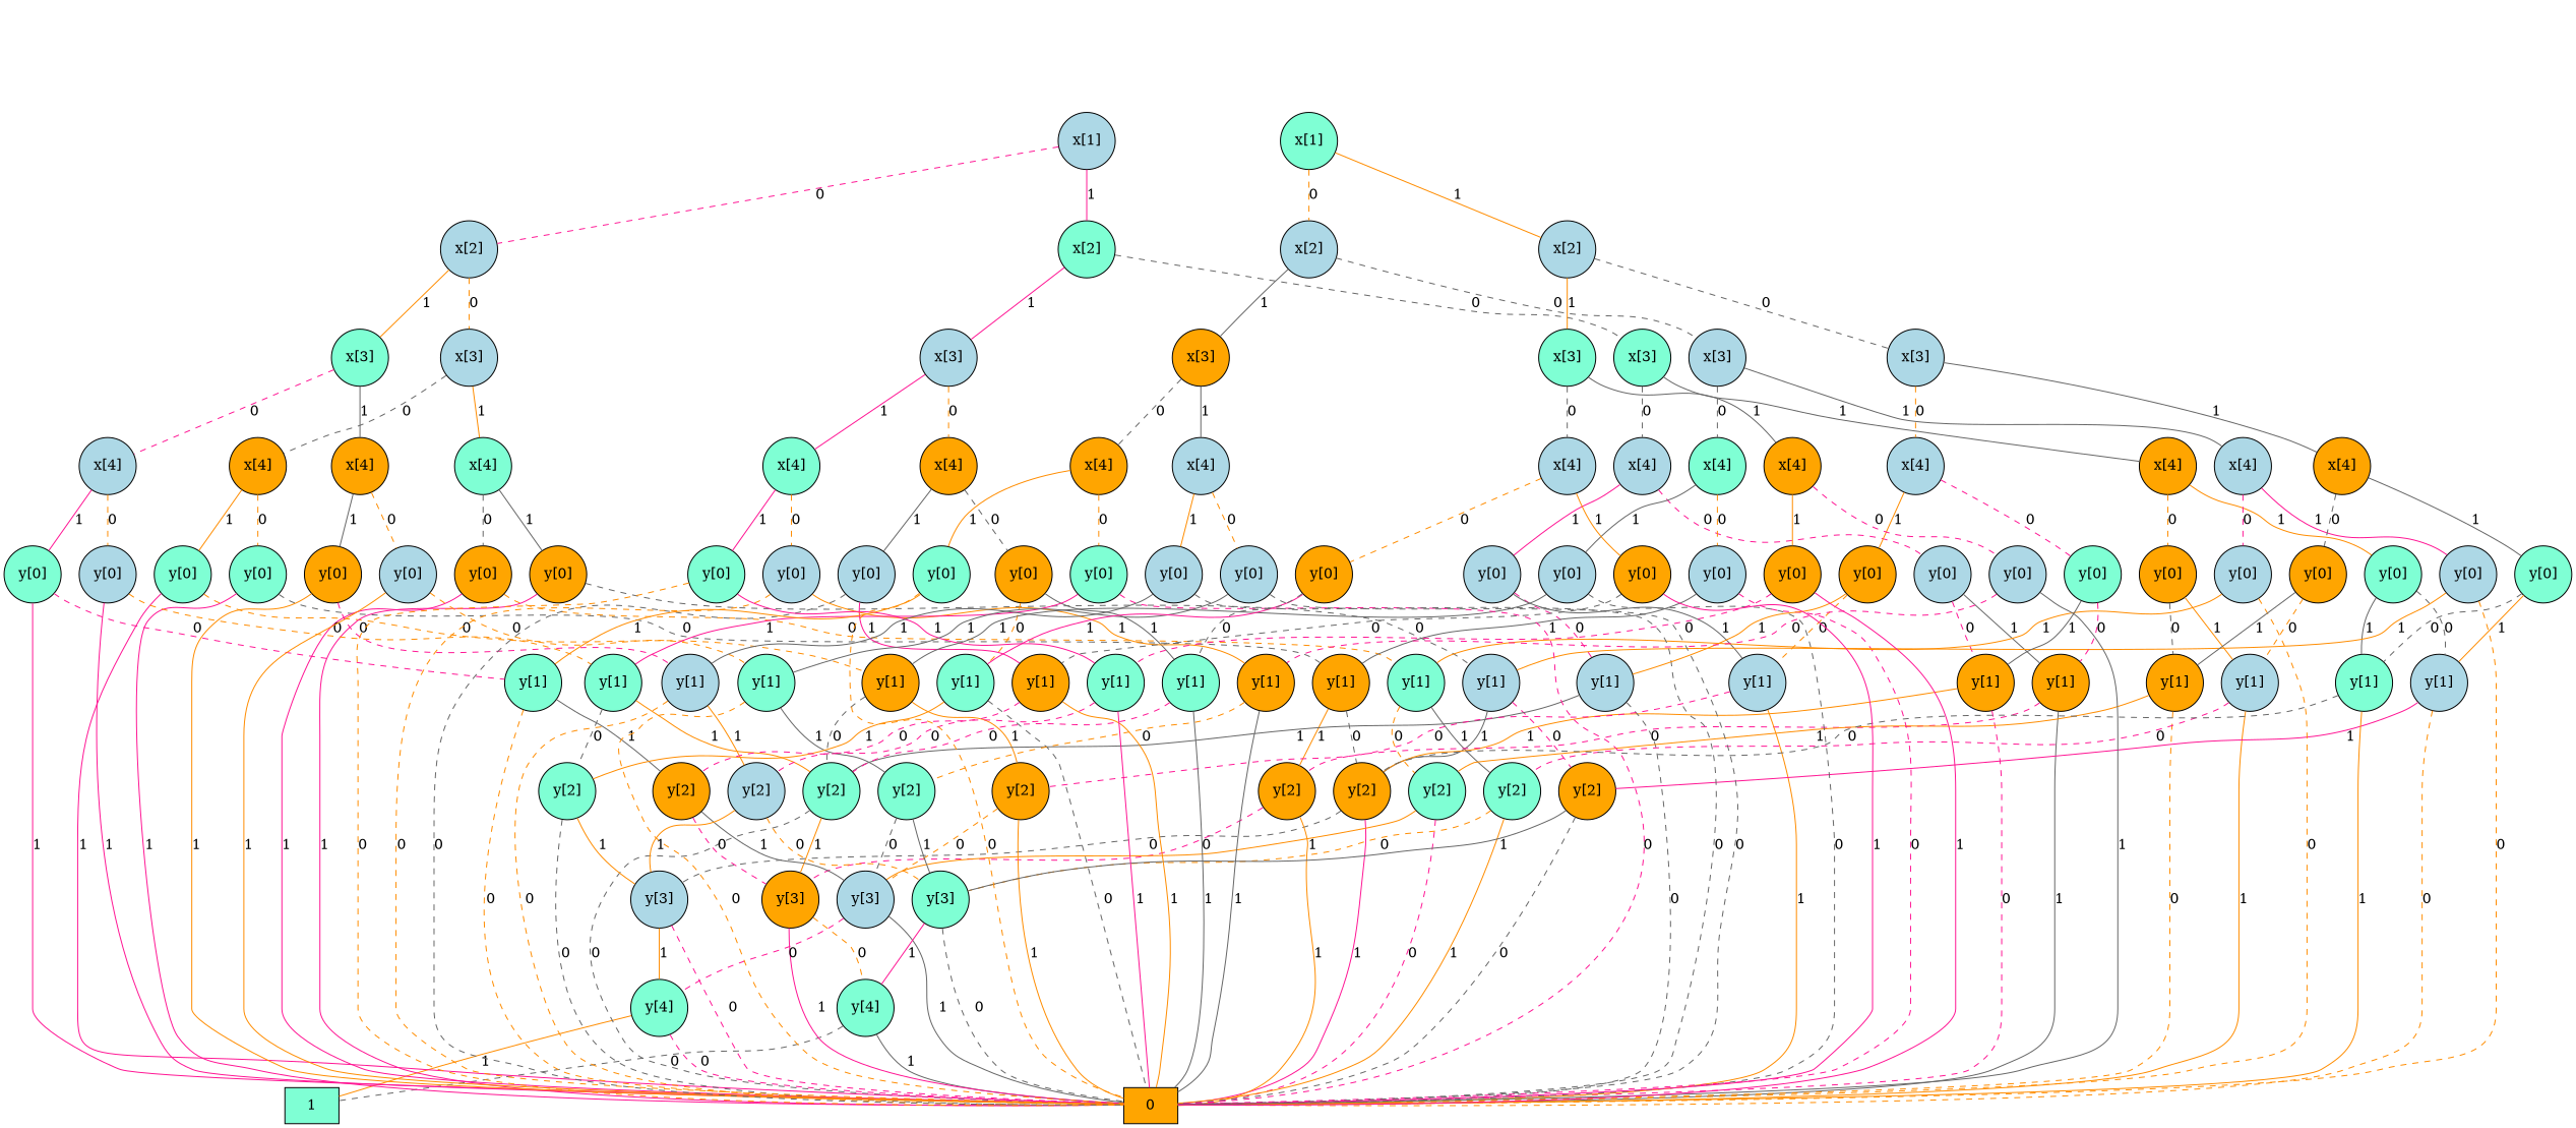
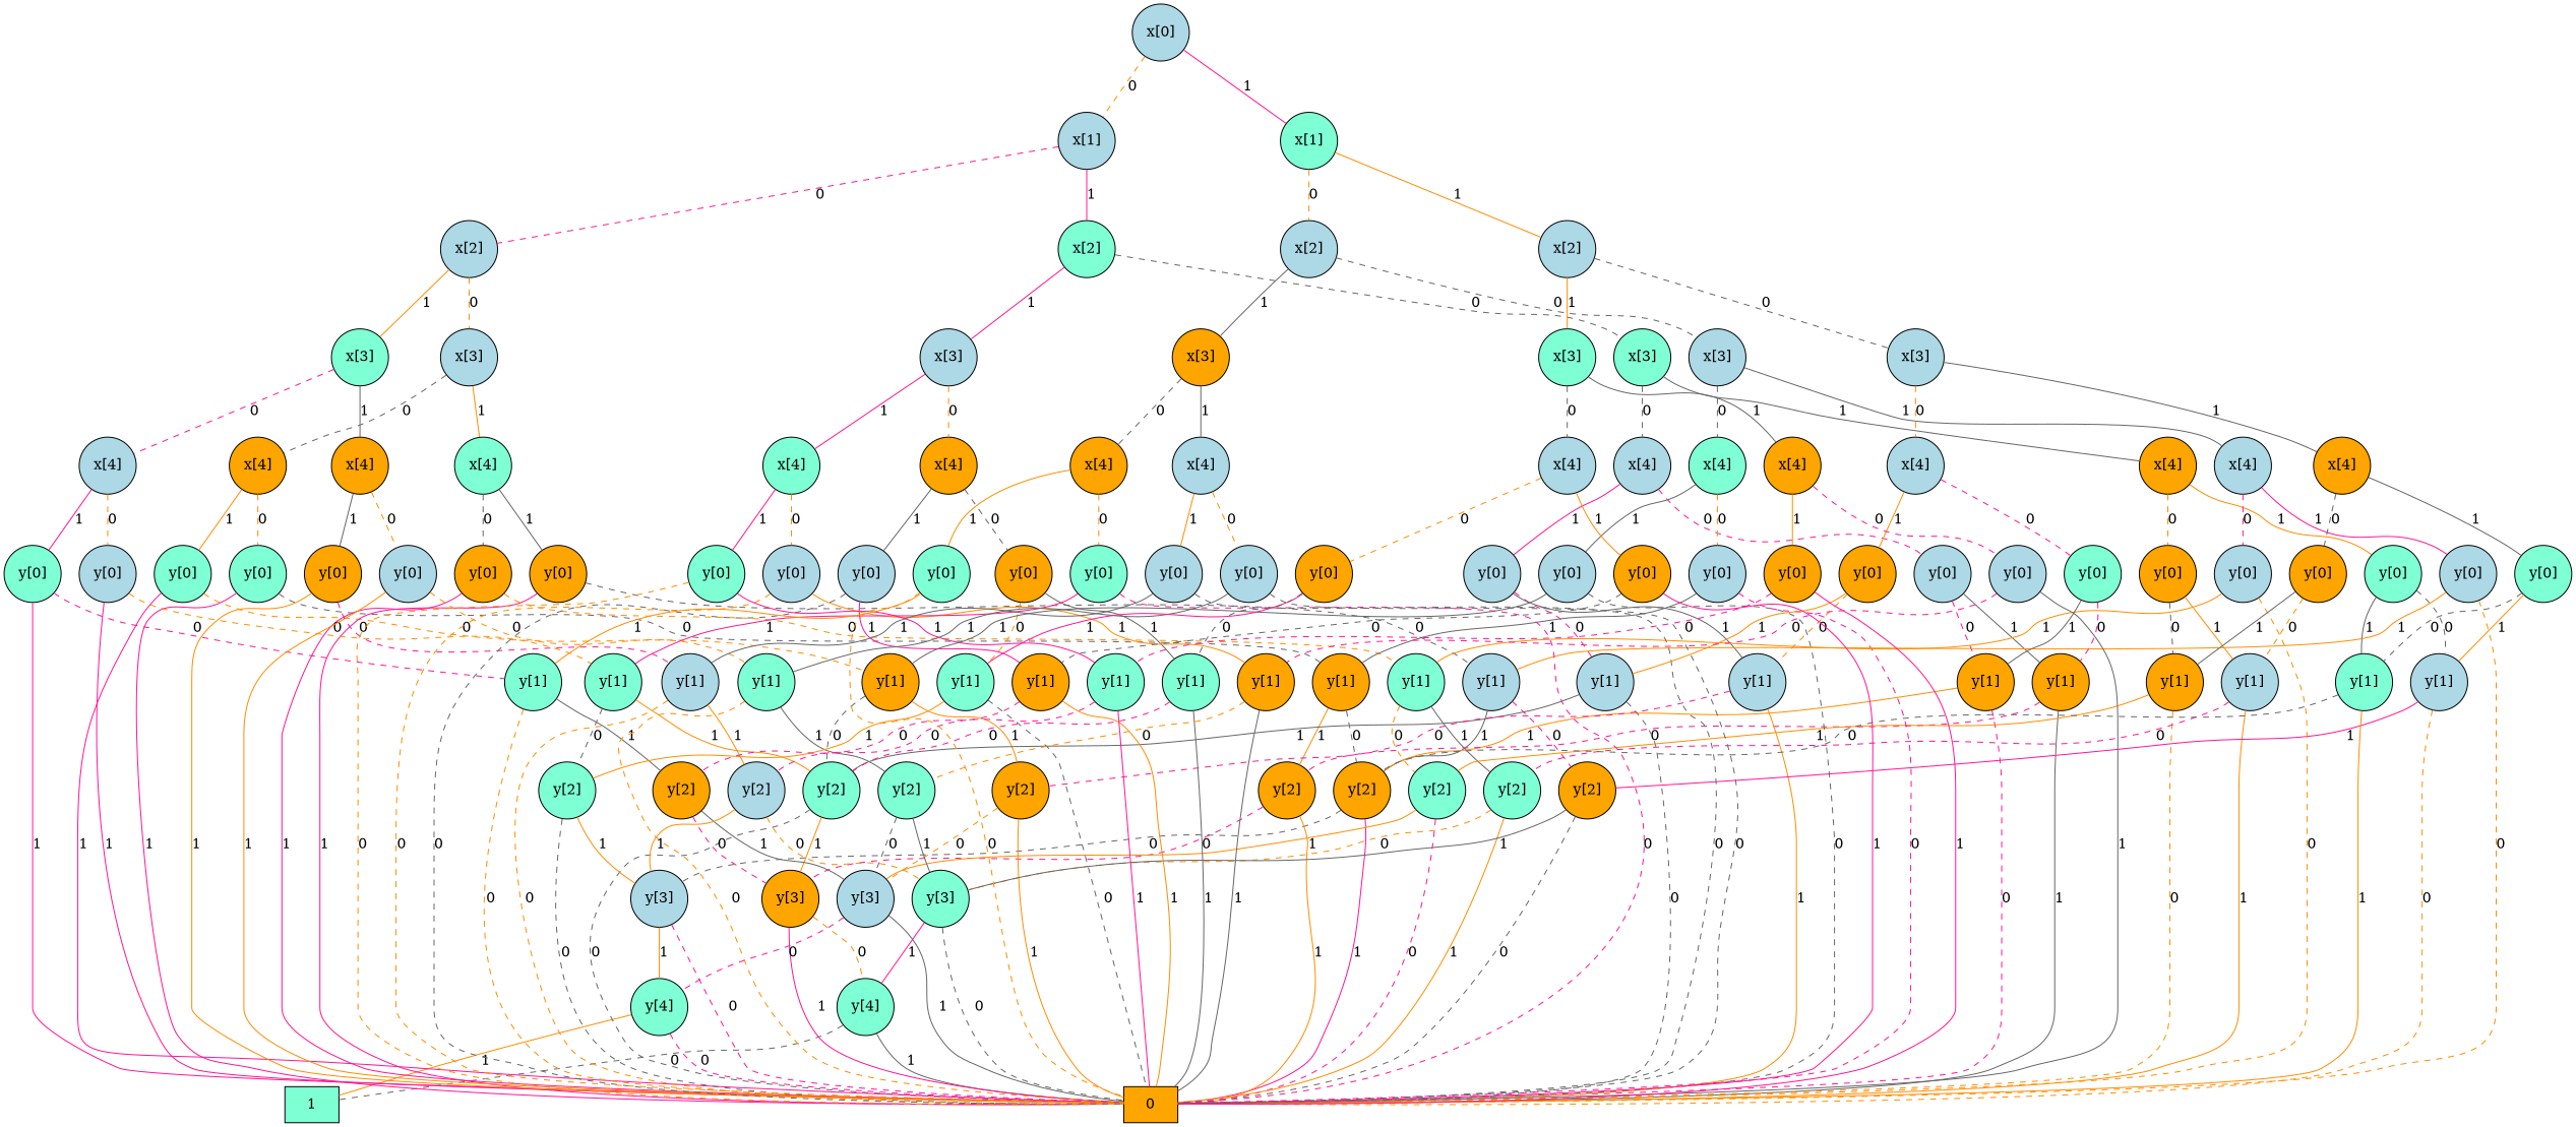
  graph {
    node [shape=circle style=filled fillcolor=lightblue]
    edge [color=darkorange]
    n1 [label=0 shape=box fillcolor=orange]
    n2 [label=1 shape=box fillcolor=aquamarine]
    n3 [label="y[4]" fillcolor=aquamarine]
    n4 [label="y[3]"]
    n5 [label="y[2]" fillcolor=orange]
    n6 [label="y[4]" fillcolor=aquamarine]
    n7 [label="y[3]" fillcolor=orange]
    n8 [label="y[2]" fillcolor=orange]
    n9 [label="y[1]" fillcolor=orange]
    n10 [label="y[0]" fillcolor=aquamarine]
    n11 [label="y[2]" fillcolor=aquamarine]
    n12 [label="y[3]"]
    n13 [label="y[2]" fillcolor=orange]
    n14 [label="y[1]" fillcolor=orange]
    n15 [label="y[0]" fillcolor=aquamarine]
    n16 [label="x[4]" fillcolor=orange]
    n17 [label="y[2]" fillcolor=aquamarine]
    n18 [label="y[3]" fillcolor=aquamarine]
    n19 [label="y[2]" fillcolor=aquamarine]
    n20 [label="y[1]" fillcolor=aquamarine]
    n21 [label="y[0]" fillcolor=orange]
    n22 [label="y[2]" fillcolor=orange]
    n23 [label="y[1]"]
    n24 [label="y[0]" fillcolor=orange]
    n25 [label="x[4]" fillcolor=aquamarine]
    n26 [label="x[3]"]
    n27 [label="y[2]" fillcolor=aquamarine]
    n28 [label="y[1]" fillcolor=aquamarine]
    n29 [label="y[0]"]
    n30 [label="y[2]" fillcolor=orange]
    n31 [label="y[1]" fillcolor=aquamarine]
    n32 [label="y[0]" fillcolor=aquamarine]
    n33 [label="x[4]"]
    n34 [label="y[2]" fillcolor=aquamarine]
    n35 [label="y[1]" fillcolor=aquamarine]
    n36 [label="y[0]"]
    n37 [label="y[2]"]
    n38 [label="y[1]"]
    n39 [label="y[0]" fillcolor=orange]
    n40 [label="x[4]" fillcolor=orange]
    n41 [label="x[3]" fillcolor=aquamarine]
    n42 [label="x[2]"]
    n43 [label="y[1]" fillcolor=orange]
    n44 [label="y[1]" fillcolor=orange]
    n45 [label="y[0]"]
    n46 [label="y[1]"]
    n47 [label="y[1]"]
    n48 [label="y[0]"]
    n49 [label="x[4]"]
    n50 [label="y[1]" fillcolor=orange]
    n51 [label="y[1]"]
    n52 [label="y[0]" fillcolor=orange]
    n53 [label="y[1]"]
    n54 [label="y[1]" fillcolor=aquamarine]
    n55 [label="y[0]" fillcolor=aquamarine]
    n56 [label="x[4]" fillcolor=orange]
    n57 [label="x[3]" fillcolor=aquamarine]
    n58 [label="y[1]" fillcolor=aquamarine]
    n59 [label="y[1]" fillcolor=aquamarine]
    n60 [label="y[0]" fillcolor=orange]
    n61 [label="y[1]" fillcolor=orange]
    n62 [label="y[0]"]
    n63 [label="x[4]" fillcolor=orange]
    n64 [label="y[1]" fillcolor=orange]
    n65 [label="y[0]"]
    n66 [label="y[1]" fillcolor=aquamarine]
    n67 [label="y[0]" fillcolor=aquamarine]
    n68 [label="x[4]" fillcolor=aquamarine]
    n69 [label="x[3]"]
    n70 [label="x[2]" fillcolor=aquamarine]
    n71 [label="x[1]"]
    n72 [label="y[0]"]
    n73 [label="y[0]"]
    n74 [label="x[4]" fillcolor=aquamarine]
    n75 [label="y[0]"]
    n76 [label="y[0]"]
    n77 [label="x[4]"]
    n78 [label="x[3]"]
    n79 [label="y[0]" fillcolor=aquamarine]
    n80 [label="y[0]" fillcolor=aquamarine]
    n81 [label="x[4]" fillcolor=orange]
    n82 [label="y[0]"]
    n83 [label="y[0]"]
    n84 [label="x[4]"]
    n85 [label="x[3]" fillcolor=orange]
    n86 [label="x[2]"]
    n87 [label="y[0]" fillcolor=aquamarine]
    n88 [label="y[0]" fillcolor=orange]
    n89 [label="x[4]"]
    n90 [label="y[0]" fillcolor=orange]
    n91 [label="y[0]" fillcolor=aquamarine]
    n92 [label="x[4]" fillcolor=orange]
    n93 [label="x[3]"]
    n94 [label="y[0]" fillcolor=orange]
    n95 [label="y[0]" fillcolor=orange]
    n96 [label="x[4]"]
    n97 [label="y[0]"]
    n98 [label="y[0]" fillcolor=orange]
    n99 [label="x[4]" fillcolor=orange]
    n100 [label="x[3]" fillcolor=aquamarine]
    n101 [label="x[2]"]
    n102 [label="x[1]" fillcolor=aquamarine]
+   n103 [label="x[0]"]
    n3 -- n1 [label=0 style=dashed color=deeppink]
    n3 -- n2 [label=1]
    n4 -- n1 [label=0 style=dashed color=deeppink]
    n4 -- n3 [label=1]
    n5 -- n1 [label=1 color=deeppink]
    n5 -- n4 [label=0 style=dashed color=gray40]
    n6 -- n1 [label=1 color=gray40]
    n6 -- n2 [label=0 style=dashed color=gray40]
    n7 -- n1 [label=1 color=deeppink]
    n7 -- n6 [label=0 style=dashed]
    n8 -- n1 [label=1]
    n8 -- n7 [label=0 style=dashed color=deeppink]
    n9 -- n5 [label=0 style=dashed color=gray40]
    n9 -- n8 [label=1]
    n10 -- n1 [label=1 color=deeppink]
    n10 -- n9 [label=0 style=dashed color=gray40]
    n11 -- n1 [label=0 style=dashed color=gray40]
    n11 -- n7 [label=1]
    n12 -- n1 [label=1 color=gray40]
    n12 -- n3 [label=0 style=dashed color=deeppink]
    n13 -- n1 [label=1]
    n13 -- n12 [label=0 style=dashed]
    n14 -- n11 [label=0 style=dashed color=gray40]
    n14 -- n13 [label=1]
    n15 -- n1 [label=1 color=deeppink]
    n15 -- n14 [label=0 style=dashed]
    n16 -- n10 [label=0 style=dashed]
    n16 -- n15 [label=1]
    n17 -- n1 [label=0 style=dashed color=deeppink]
    n17 -- n12 [label=1]
    n18 -- n1 [label=0 style=dashed color=gray40]
    n18 -- n6 [label=1 color=deeppink]
    n19 -- n1 [label=1]
    n19 -- n18 [label=0 style=dashed]
    n20 -- n17 [label=0 style=dashed]
    n20 -- n19 [label=1 color=gray40]
    n21 -- n1 [label=1 color=deeppink]
    n21 -- n20 [label=0 style=dashed]
    n22 -- n1 [label=0 style=dashed color=gray40]
    n22 -- n18 [label=1 color=gray40]
    n23 -- n5 [label=1 color=gray40]
    n23 -- n22 [label=0 style=dashed color=deeppink]
    n24 -- n1 [label=1 color=deeppink]
    n24 -- n23 [label=0 style=dashed color=gray40]
    n25 -- n21 [label=0 style=dashed color=gray40]
    n25 -- n24 [label=1 color=gray40]
    n26 -- n16 [label=0 style=dashed color=gray40]
    n26 -- n25 [label=1]
    n27 -- n1 [label=0 style=dashed color=gray40]
    n27 -- n4 [label=1]
    n28 -- n11 [label=1]
    n28 -- n27 [label=0 style=dashed color=gray40]
    n29 -- n1 [label=1 color=deeppink]
    n29 -- n28 [label=0 style=dashed]
    n30 -- n7 [label=0 style=dashed color=deeppink]
    n30 -- n12 [label=1 color=gray40]
    n31 -- n1 [label=0 style=dashed]
    n31 -- n30 [label=1 color=gray40]
    n32 -- n1 [label=1 color=deeppink]
    n32 -- n31 [label=0 style=dashed color=deeppink]
    n33 -- n29 [label=0 style=dashed]
    n33 -- n32 [label=1 color=deeppink]
    n34 -- n12 [label=0 style=dashed color=gray40]
    n34 -- n18 [label=1 color=gray40]
    n35 -- n1 [label=0 style=dashed]
    n35 -- n34 [label=1 color=gray40]
    n36 -- n1 [label=1]
    n36 -- n35 [label=0 style=dashed]
    n37 -- n4 [label=1]
    n37 -- n18 [label=0 style=dashed]
    n38 -- n1 [label=0 style=dashed]
    n38 -- n37 [label=1]
    n39 -- n1 [label=1]
    n39 -- n38 [label=0 style=dashed color=deeppink]
    n40 -- n36 [label=0 style=dashed]
    n40 -- n39 [label=1 color=gray40]
    n41 -- n33 [label=0 style=dashed color=deeppink]
    n41 -- n40 [label=1 color=gray40]
    n42 -- n26 [label=0 style=dashed]
    n42 -- n41 [label=1]
    n43 -- n1 [label=0 style=dashed color=deeppink]
    n43 -- n5 [label=1]
    n44 -- n1 [label=1 color=gray40]
    n44 -- n8 [label=0 style=dashed color=deeppink]
    n45 -- n43 [label=0 style=dashed color=deeppink]
    n45 -- n44 [label=1 color=gray40]
    n46 -- n1 [label=0 style=dashed color=gray40]
    n46 -- n11 [label=1 color=gray40]
    n47 -- n1 [label=1]
    n47 -- n13 [label=0 style=dashed color=deeppink]
    n48 -- n46 [label=0 style=dashed color=deeppink]
    n48 -- n47 [label=1 color=gray40]
    n49 -- n45 [label=0 style=dashed color=deeppink]
    n49 -- n48 [label=1 color=deeppink]
    n50 -- n1 [label=0 style=dashed]
    n50 -- n17 [label=1]
    n51 -- n1 [label=1]
    n51 -- n19 [label=0 style=dashed color=deeppink]
    n52 -- n50 [label=0 style=dashed color=gray40]
    n52 -- n51 [label=1]
    n53 -- n1 [label=0 style=dashed]
    n53 -- n22 [label=1 color=deeppink]
    n54 -- n1 [label=1]
    n54 -- n5 [label=0 style=dashed color=gray40]
    n55 -- n53 [label=0 style=dashed color=gray40]
    n55 -- n54 [label=1 color=gray40]
    n56 -- n52 [label=0 style=dashed]
    n56 -- n55 [label=1]
    n57 -- n49 [label=0 style=dashed color=gray40]
    n57 -- n56 [label=1 color=gray40]
    n58 -- n1 [label=0 style=dashed color=gray40]
    n58 -- n27 [label=1]
    n59 -- n1 [label=1 color=gray40]
    n59 -- n11 [label=0 style=dashed color=deeppink]
    n60 -- n58 [label=0 style=dashed]
    n60 -- n59 [label=1 color=gray40]
    n61 -- n1 [label=1]
    n61 -- n30 [label=0 style=dashed color=deeppink]
    n62 -- n1 [label=0 style=dashed color=gray40]
    n62 -- n61 [label=1 color=deeppink]
    n63 -- n60 [label=0 style=dashed color=gray40]
    n63 -- n62 [label=1 color=gray40]
    n64 -- n1 [label=1 color=gray40]
    n64 -- n34 [label=0 style=dashed]
    n65 -- n1 [label=0 style=dashed]
    n65 -- n64 [label=1]
    n66 -- n1 [label=1 color=deeppink]
    n66 -- n37 [label=0 style=dashed color=deeppink]
    n67 -- n1 [label=0 style=dashed]
    n67 -- n66 [label=1 color=deeppink]
    n68 -- n65 [label=0 style=dashed]
    n68 -- n67 [label=1 color=deeppink]
    n69 -- n63 [label=0 style=dashed]
    n69 -- n68 [label=1 color=deeppink]
    n70 -- n57 [label=0 style=dashed color=gray40]
    n70 -- n69 [label=1 color=deeppink]
    n71 -- n42 [label=0 style=dashed color=deeppink]
    n71 -- n70 [label=1 color=deeppink]
    n72 -- n1 [label=0 style=dashed color=deeppink]
    n72 -- n9 [label=1 color=gray40]
    n73 -- n1 [label=0 style=dashed color=gray40]
    n73 -- n14 [label=1 color=gray40]
    n74 -- n72 [label=0 style=dashed]
    n74 -- n73 [label=1 color=gray40]
    n75 -- n1 [label=0 style=dashed]
    n75 -- n20 [label=1]
    n76 -- n1 [label=0 style=dashed]
    n76 -- n23 [label=1]
    n77 -- n75 [label=0 style=dashed color=deeppink]
    n77 -- n76 [label=1 color=deeppink]
    n78 -- n74 [label=0 style=dashed color=gray40]
    n78 -- n77 [label=1 color=gray40]
    n79 -- n1 [label=0 style=dashed color=deeppink]
    n79 -- n28 [label=1 color=deeppink]
    n80 -- n1 [label=0 style=dashed]
    n80 -- n31 [label=1]
    n81 -- n79 [label=0 style=dashed]
    n81 -- n80 [label=1]
    n82 -- n1 [label=0 style=dashed color=gray40]
    n82 -- n35 [label=1 color=gray40]
    n83 -- n1 [label=0 style=dashed color=gray40]
    n83 -- n38 [label=1 color=gray40]
    n84 -- n82 [label=0 style=dashed]
    n84 -- n83 [label=1]
    n85 -- n81 [label=0 style=dashed color=gray40]
    n85 -- n84 [label=1 color=gray40]
    n86 -- n78 [label=0 style=dashed color=gray40]
    n86 -- n85 [label=1 color=gray40]
    n87 -- n43 [label=1 color=gray40]
    n87 -- n44 [label=0 style=dashed color=deeppink]
    n88 -- n46 [label=1]
    n88 -- n47 [label=0 style=dashed]
    n89 -- n87 [label=0 style=dashed color=deeppink]
    n89 -- n88 [label=1]
    n90 -- n50 [label=1 color=gray40]
    n90 -- n51 [label=0 style=dashed]
    n91 -- n53 [label=1]
    n91 -- n54 [label=0 style=dashed color=gray40]
    n92 -- n90 [label=0 style=dashed color=gray40]
    n92 -- n91 [label=1 color=gray40]
    n93 -- n89 [label=0 style=dashed]
    n93 -- n92 [label=1 color=gray40]
    n94 -- n58 [label=1 color=deeppink]
    n94 -- n59 [label=0 style=dashed color=gray40]
    n95 -- n1 [label=1 color=deeppink]
    n95 -- n61 [label=0 style=dashed color=gray40]
    n96 -- n94 [label=0 style=dashed]
    n96 -- n95 [label=1]
    n97 -- n1 [label=1 color=gray40]
    n97 -- n64 [label=0 style=dashed color=deeppink]
    n98 -- n1 [label=1 color=deeppink]
    n98 -- n66 [label=0 style=dashed color=deeppink]
    n99 -- n97 [label=0 style=dashed color=deeppink]
    n99 -- n98 [label=1]
    n100 -- n96 [label=0 style=dashed color=gray40]
    n100 -- n99 [label=1 color=gray40]
    n101 -- n93 [label=0 style=dashed color=gray40]
    n101 -- n100 [label=1]
    n102 -- n86 [label=0 style=dashed]
    n102 -- n101 [label=1]
+   n103 -- n71 [label=0 style=dashed]
+   n103 -- n102 [label=1 color=deeppink]
  }
